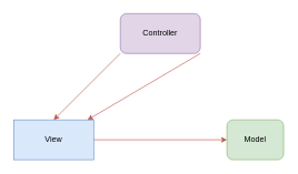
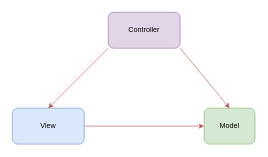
  <mxCell id="0" />
  <mxCell id="1" parent="0" />
  <mxCell id="2" value="Controller" style="rounded=1;whiteSpace=wrap;html=1;fillColor=#e1d5e7;strokeColor=#9673a6;" vertex="1" parent="1"><mxGeometry x="180" y="20" width="120" height="60" as="geometry" /></mxCell>
  <mxCell id="3" style="edgeStyle=orthogonalEdgeStyle;rounded=0;orthogonalLoop=1;jettySize=auto;html=1;fillColor=#f8cecc;strokeColor=#b85450;" edge="1" parent="1" source="4" target="5"><mxGeometry relative="1" as="geometry" /></mxCell>
- <mxCell id="4" value="View" style="whiteSpace=wrap;html=1;fillColor=#dae8fc;strokeColor=#6c8ebf;rounded=0;" vertex="1" parent="1"><mxGeometry x="20" y="180" width="120" height="60" as="geometry" /></mxCell>
+ <mxCell id="4" value="View" style="rounded=1;whiteSpace=wrap;html=1;fillColor=#dae8fc;strokeColor=#6c8ebf;" vertex="1" parent="1"><mxGeometry x="20" y="180" width="120" height="60" as="geometry" /></mxCell>
  <mxCell id="5" value="Model" style="rounded=1;whiteSpace=wrap;html=1;fillColor=#d5e8d4;strokeColor=#82b366;" vertex="1" parent="1"><mxGeometry x="340" y="180" width="85" height="60" as="geometry" /></mxCell>
  <mxCell id="6" value="" style="endArrow=classic;html=1;entryX=0.5;entryY=0;entryDx=0;entryDy=0;fillColor=#f8cecc;strokeColor=#b85450;" edge="1" parent="1" target="4"><mxGeometry width="50" height="50" relative="1" as="geometry"><mxPoint x="180" y="80" as="sourcePoint" /><mxPoint x="90" y="70" as="targetPoint" /></mxGeometry></mxCell>
- <mxCell id="7" value="" style="endArrow=classic;html=1;exitX=1;exitY=1;exitDx=0;exitDy=0;fillColor=#f8cecc;strokeColor=#b85450;" edge="1" parent="1" source="2" target="4"><mxGeometry width="50" height="50" relative="1" as="geometry"><mxPoint x="430" y="130" as="sourcePoint" /><mxPoint x="480" y="80" as="targetPoint" /></mxGeometry></mxCell>
+ <mxCell id="7" value="" style="endArrow=classic;html=1;exitX=1;exitY=1;exitDx=0;exitDy=0;entryX=0.5;entryY=0;entryDx=0;entryDy=0;fillColor=#f8cecc;strokeColor=#b85450;" edge="1" parent="1" source="2" target="5"><mxGeometry width="50" height="50" relative="1" as="geometry"><mxPoint x="430" y="130" as="sourcePoint" /><mxPoint x="480" y="80" as="targetPoint" /></mxGeometry></mxCell>
